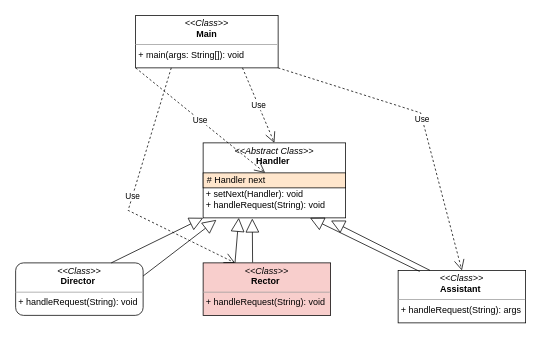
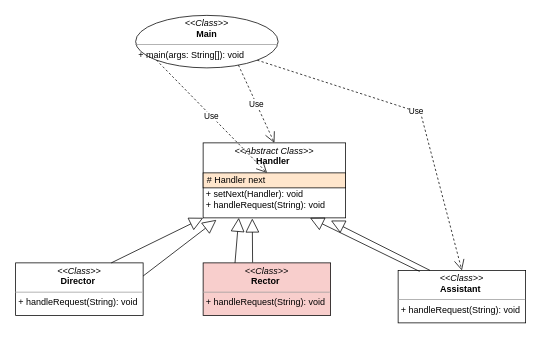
  <mxCell id="0" />
  <mxCell id="1" parent="0" />
- <mxCell id="2" value="&lt;p style=&quot;margin:0px;margin-top:4px;text-align:center;&quot;&gt;&lt;i&gt;&amp;lt;&amp;lt;Class&amp;gt;&amp;gt;&lt;/i&gt;&lt;br&gt;&lt;b&gt;Main&lt;/b&gt;&lt;/p&gt;&lt;hr size=&quot;1&quot;&gt;&lt;p style=&quot;margin:0px;margin-left:4px;&quot;&gt;+ main(args: String[]): void&lt;/p&gt;" style="verticalAlign=top;align=left;overflow=fill;fontSize=12;fontFamily=Helvetica;html=1;rounded=0;shadow=0;comic=0;labelBackgroundColor=none;strokeWidth=1" parent="1" vertex="1"><mxGeometry x="180" y="20" width="190" height="70" as="geometry" /></mxCell>
- <mxCell id="3" value="&lt;p style=&quot;margin:0px;margin-top:4px;text-align:center;&quot;&gt;&lt;i&gt;&amp;lt;&amp;lt;Class&amp;gt;&amp;gt;&lt;/i&gt;&lt;br&gt;&lt;b&gt;Assistant&amp;nbsp;&lt;/b&gt;&lt;br&gt;&lt;/p&gt;&lt;hr size=&quot;1&quot;&gt;&lt;p style=&quot;margin:0px;margin-left:4px;&quot;&gt;+ handleRequest(String): args&lt;br&gt;&lt;/p&gt;" style="verticalAlign=top;align=left;overflow=fill;fontSize=12;fontFamily=Helvetica;html=1;rounded=0;shadow=0;comic=0;labelBackgroundColor=none;strokeWidth=1" parent="1" vertex="1"><mxGeometry x="530" y="360" width="170" height="70" as="geometry" /></mxCell>
+ <mxCell id="2" value="&lt;p style=&quot;margin:0px;margin-top:4px;text-align:center;&quot;&gt;&lt;i&gt;&amp;lt;&amp;lt;Class&amp;gt;&amp;gt;&lt;/i&gt;&lt;br&gt;&lt;b&gt;Main&lt;/b&gt;&lt;/p&gt;&lt;hr size=&quot;1&quot;&gt;&lt;p style=&quot;margin:0px;margin-left:4px;&quot;&gt;+ main(args: String[]): void&lt;/p&gt;" style="ellipse;verticalAlign=top;align=left;overflow=fill;fontSize=12;fontFamily=Helvetica;html=1;shadow=0;comic=0;labelBackgroundColor=none;strokeWidth=1;" parent="1" vertex="1"><mxGeometry x="180" y="20" width="190" height="70" as="geometry" /></mxCell>
+ <mxCell id="3" value="&lt;p style=&quot;margin:0px;margin-top:4px;text-align:center;&quot;&gt;&lt;i&gt;&amp;lt;&amp;lt;Class&amp;gt;&amp;gt;&lt;/i&gt;&lt;br&gt;&lt;b&gt;Assistant&amp;nbsp;&lt;/b&gt;&lt;br&gt;&lt;/p&gt;&lt;hr size=&quot;1&quot;&gt;&lt;p style=&quot;margin:0px;margin-left:4px;&quot;&gt;+ handleRequest(String): void&lt;br&gt;&lt;/p&gt;" style="verticalAlign=top;align=left;overflow=fill;fontSize=12;fontFamily=Helvetica;html=1;rounded=0;shadow=0;comic=0;labelBackgroundColor=none;strokeWidth=1" parent="1" vertex="1"><mxGeometry x="530" y="360" width="170" height="70" as="geometry" /></mxCell>
  <mxCell id="4" value="&lt;p style=&quot;margin:0px;margin-top:4px;text-align:center;&quot;&gt;&lt;i&gt;&amp;lt;&amp;lt;Abstract Class&amp;gt;&amp;gt;&lt;/i&gt;&lt;br&gt;&lt;b&gt;Handler&amp;nbsp;&lt;/b&gt;&lt;br&gt;&lt;/p&gt;&lt;p style=&quot;margin:0px;margin-left:4px;&quot;&gt;&lt;br&gt;&lt;/p&gt;&lt;p style=&quot;margin:0px;margin-left:4px;&quot;&gt;&lt;br&gt;&lt;/p&gt;&lt;p style=&quot;margin:0px;margin-left:4px;&quot;&gt;+ setNext(Handler): void&lt;/p&gt;&lt;p style=&quot;margin:0px;margin-left:4px;&quot;&gt;+ handleRequest(String): void&lt;/p&gt;" style="verticalAlign=top;align=left;overflow=fill;fontSize=12;fontFamily=Helvetica;html=1;rounded=0;shadow=0;comic=0;labelBackgroundColor=none;strokeWidth=1" parent="1" vertex="1"><mxGeometry x="270" y="190" width="190" height="100" as="geometry" /></mxCell>
- <mxCell id="5" value="&lt;p style=&quot;margin:0px;margin-top:4px;text-align:center;&quot;&gt;&lt;i&gt;&amp;lt;&amp;lt;Class&amp;gt;&amp;gt;&lt;/i&gt;&lt;br&gt;&lt;b&gt;Director&amp;nbsp;&lt;/b&gt;&lt;br&gt;&lt;/p&gt;&lt;hr size=&quot;1&quot;&gt;&lt;p style=&quot;margin:0px;margin-left:4px;&quot;&gt;+ handleRequest(String): void&lt;br&gt;&lt;/p&gt;" style="verticalAlign=top;align=left;overflow=fill;fontSize=12;fontFamily=Helvetica;html=1;shadow=0;comic=0;labelBackgroundColor=none;strokeWidth=1;rounded=1;" parent="1" vertex="1"><mxGeometry x="20" y="350" width="170" height="70" as="geometry" /></mxCell>
+ <mxCell id="5" value="&lt;p style=&quot;margin:0px;margin-top:4px;text-align:center;&quot;&gt;&lt;i&gt;&amp;lt;&amp;lt;Class&amp;gt;&amp;gt;&lt;/i&gt;&lt;br&gt;&lt;b&gt;Director&amp;nbsp;&lt;/b&gt;&lt;br&gt;&lt;/p&gt;&lt;hr size=&quot;1&quot;&gt;&lt;p style=&quot;margin:0px;margin-left:4px;&quot;&gt;+ handleRequest(String): void&lt;br&gt;&lt;/p&gt;" style="verticalAlign=top;align=left;overflow=fill;fontSize=12;fontFamily=Helvetica;html=1;rounded=0;shadow=0;comic=0;labelBackgroundColor=none;strokeWidth=1" parent="1" vertex="1"><mxGeometry x="20" y="350" width="170" height="70" as="geometry" /></mxCell>
  <mxCell id="6" value="&lt;p style=&quot;margin:0px;margin-top:4px;text-align:center;&quot;&gt;&lt;i&gt;&amp;lt;&amp;lt;Class&amp;gt;&amp;gt;&lt;/i&gt;&lt;br&gt;&lt;b&gt;Rector&amp;nbsp;&lt;/b&gt;&lt;br&gt;&lt;/p&gt;&lt;hr size=&quot;1&quot;&gt;&lt;p style=&quot;margin:0px;margin-left:4px;&quot;&gt;+ handleRequest(String): void&lt;br&gt;&lt;/p&gt;" style="verticalAlign=top;align=left;overflow=fill;fontSize=12;fontFamily=Helvetica;html=1;rounded=0;shadow=0;comic=0;labelBackgroundColor=none;strokeWidth=1;fillColor=#f8cecc;" parent="1" vertex="1"><mxGeometry x="270" y="350" width="170" height="70" as="geometry" /></mxCell>
  <mxCell id="7" value="" style="endArrow=block;endSize=16;endFill=0;html=1;rounded=0;entryX=0;entryY=1;entryDx=0;entryDy=0;exitX=0.75;exitY=0;exitDx=0;exitDy=0;" edge="1" parent="1" source="5" target="4"><mxGeometry width="160" relative="1" as="geometry"><mxPoint x="10" y="130" as="sourcePoint" /><mxPoint x="-90" y="60" as="targetPoint" /></mxGeometry></mxCell>
  <mxCell id="8" value="Use" style="endArrow=open;endSize=12;dashed=1;html=1;rounded=0;exitX=0;exitY=1;exitDx=0;exitDy=0;" edge="1" parent="1" source="2" target="17"><mxGeometry width="160" relative="1" as="geometry"><mxPoint x="270" y="360" as="sourcePoint" /><mxPoint x="430" y="360" as="targetPoint" /></mxGeometry></mxCell>
- <mxCell id="9" value="Use" style="endArrow=open;endSize=12;dashed=1;html=1;rounded=0;exitX=0.25;exitY=1;exitDx=0;exitDy=0;entryX=0.25;entryY=0;entryDx=0;entryDy=0;" edge="1" parent="1" source="2" target="6"><mxGeometry width="160" relative="1" as="geometry"><mxPoint x="140" y="100" as="sourcePoint" /><mxPoint x="103" y="360" as="targetPoint" /><Array as="points"><mxPoint x="170" y="280" /></Array></mxGeometry></mxCell>
  <mxCell id="10" value="Use" style="endArrow=open;endSize=12;dashed=1;html=1;rounded=0;exitX=0.75;exitY=1;exitDx=0;exitDy=0;entryX=0.5;entryY=0;entryDx=0;entryDy=0;" edge="1" parent="1" source="2" target="4"><mxGeometry width="160" relative="1" as="geometry"><mxPoint x="140" y="100" as="sourcePoint" /><mxPoint x="103" y="360" as="targetPoint" /></mxGeometry></mxCell>
  <mxCell id="11" value="Use" style="endArrow=open;endSize=12;dashed=1;html=1;rounded=0;exitX=1;exitY=1;exitDx=0;exitDy=0;entryX=0.5;entryY=0;entryDx=0;entryDy=0;" edge="1" parent="1" source="2" target="3"><mxGeometry width="160" relative="1" as="geometry"><mxPoint x="283" y="100" as="sourcePoint" /><mxPoint x="395" y="200" as="targetPoint" /><Array as="points"><mxPoint x="560" y="150" /></Array></mxGeometry></mxCell>
  <mxCell id="12" value="" style="endArrow=block;endSize=16;endFill=0;html=1;rounded=0;entryX=0.093;entryY=1.027;entryDx=0;entryDy=0;exitX=1;exitY=0.25;exitDx=0;exitDy=0;entryPerimeter=0;" edge="1" parent="1" source="5" target="4"><mxGeometry width="160" relative="1" as="geometry"><mxPoint x="168" y="360" as="sourcePoint" /><mxPoint x="250" y="310" as="targetPoint" /></mxGeometry></mxCell>
  <mxCell id="13" value="" style="endArrow=block;endSize=16;endFill=0;html=1;rounded=0;entryX=0.25;entryY=1;entryDx=0;entryDy=0;exitX=0.25;exitY=0;exitDx=0;exitDy=0;" edge="1" parent="1" source="6" target="4"><mxGeometry width="160" relative="1" as="geometry"><mxPoint x="178" y="370" as="sourcePoint" /><mxPoint x="260" y="320" as="targetPoint" /></mxGeometry></mxCell>
  <mxCell id="14" value="" style="endArrow=block;endSize=16;endFill=0;html=1;rounded=0;entryX=0.345;entryY=1.009;entryDx=0;entryDy=0;exitX=0.388;exitY=-0.007;exitDx=0;exitDy=0;entryPerimeter=0;exitPerimeter=0;" edge="1" parent="1" source="6" target="4"><mxGeometry width="160" relative="1" as="geometry"><mxPoint x="188" y="380" as="sourcePoint" /><mxPoint x="270" y="330" as="targetPoint" /></mxGeometry></mxCell>
  <mxCell id="15" value="" style="endArrow=block;endSize=16;endFill=0;html=1;rounded=0;entryX=0.75;entryY=1;entryDx=0;entryDy=0;exitX=0.169;exitY=0.02;exitDx=0;exitDy=0;exitPerimeter=0;" edge="1" parent="1" source="3" target="4"><mxGeometry width="160" relative="1" as="geometry"><mxPoint x="198" y="390" as="sourcePoint" /><mxPoint x="280" y="340" as="targetPoint" /></mxGeometry></mxCell>
  <mxCell id="16" value="" style="endArrow=block;endSize=16;endFill=0;html=1;rounded=0;entryX=0.897;entryY=1.036;entryDx=0;entryDy=0;exitX=0.25;exitY=0;exitDx=0;exitDy=0;entryPerimeter=0;" edge="1" parent="1" source="3" target="4"><mxGeometry width="160" relative="1" as="geometry"><mxPoint x="567" y="372" as="sourcePoint" /><mxPoint x="468" y="310" as="targetPoint" /></mxGeometry></mxCell>
  <mxCell id="17" value="&amp;nbsp;# Handler next" style="html=1;whiteSpace=wrap;align=left;fillColor=#ffe6cc;" vertex="1" parent="1"><mxGeometry x="270" y="230" width="190" height="20" as="geometry" /></mxCell>
